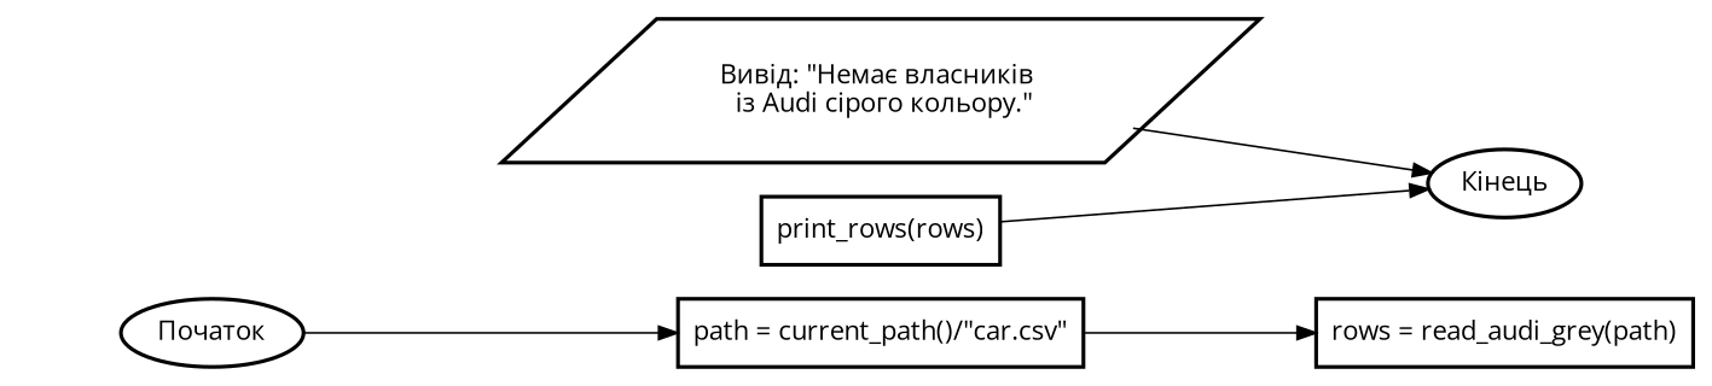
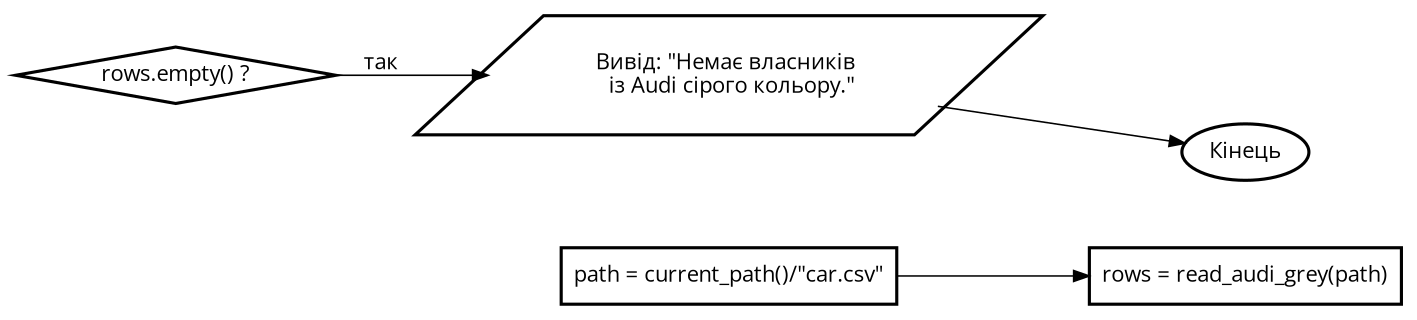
  digraph {
    fontname="Open Sans"
    ordering=out
    rankdir=LR
    node [fontname="Open Sans" shape=rectangle style="solid,bold"]
    edge [fontname="Open Sans"]
-   n1 [label="Початок" shape=oval]
    n2 [label="path = current_path()/\"car.csv\""]
    n3 [label="rows = read_audi_grey(path)"]
+   n4 [label="rows.empty() ?" shape=diamond]
    n5 [label="Вивід: \"Немає власників \n із Audi сірого кольору.\"" shape=parallelogram]
    n6 [label="Кінець" shape=oval]
-   n7 [label="print_rows(rows)"]
-   n1 -> n2
    n2 -> n3
+   n4 -> n5 [label="так"]
    n5 -> n6
-   n7 -> n6
  }
